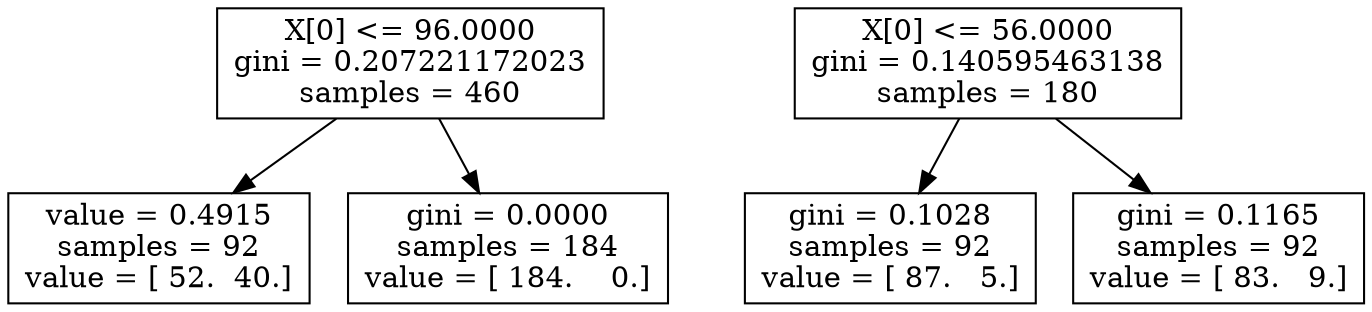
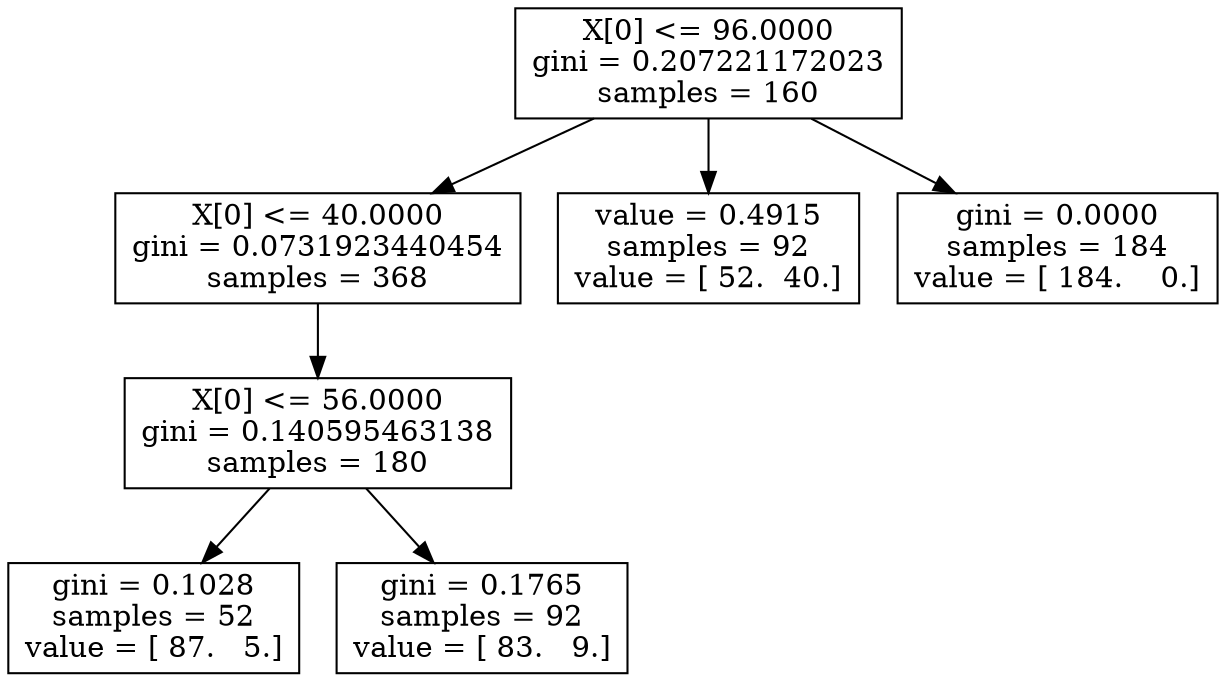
  digraph {
    node [shape=box]
-   n1 [label="X[0] <= 96.0000\ngini = 0.207221172023\nsamples = 460"]
+   n1 [label="X[0] <= 96.0000\ngini = 0.207221172023\nsamples = 160"]
+   n2 [label="X[0] <= 40.0000\ngini = 0.0731923440454\nsamples = 368"]
    n3 [label="value = 0.4915\nsamples = 92\nvalue = [ 52.  40.]"]
    n4 [label="gini = 0.0000\nsamples = 184\nvalue = [ 184.    0.]"]
    n5 [label="X[0] <= 56.0000\ngini = 0.140595463138\nsamples = 180"]
-   n6 [label="gini = 0.1028\nsamples = 92\nvalue = [ 87.   5.]"]
-   n7 [label="gini = 0.1165\nsamples = 92\nvalue = [ 83.   9.]"]
+   n6 [label="gini = 0.1028\nsamples = 52\nvalue = [ 87.   5.]"]
+   n7 [label="gini = 0.1765\nsamples = 92\nvalue = [ 83.   9.]"]
+   n1 -> n2
    n1 -> n3
    n1 -> n4
+   n2 -> n5
    n5 -> n6
    n5 -> n7
  }
